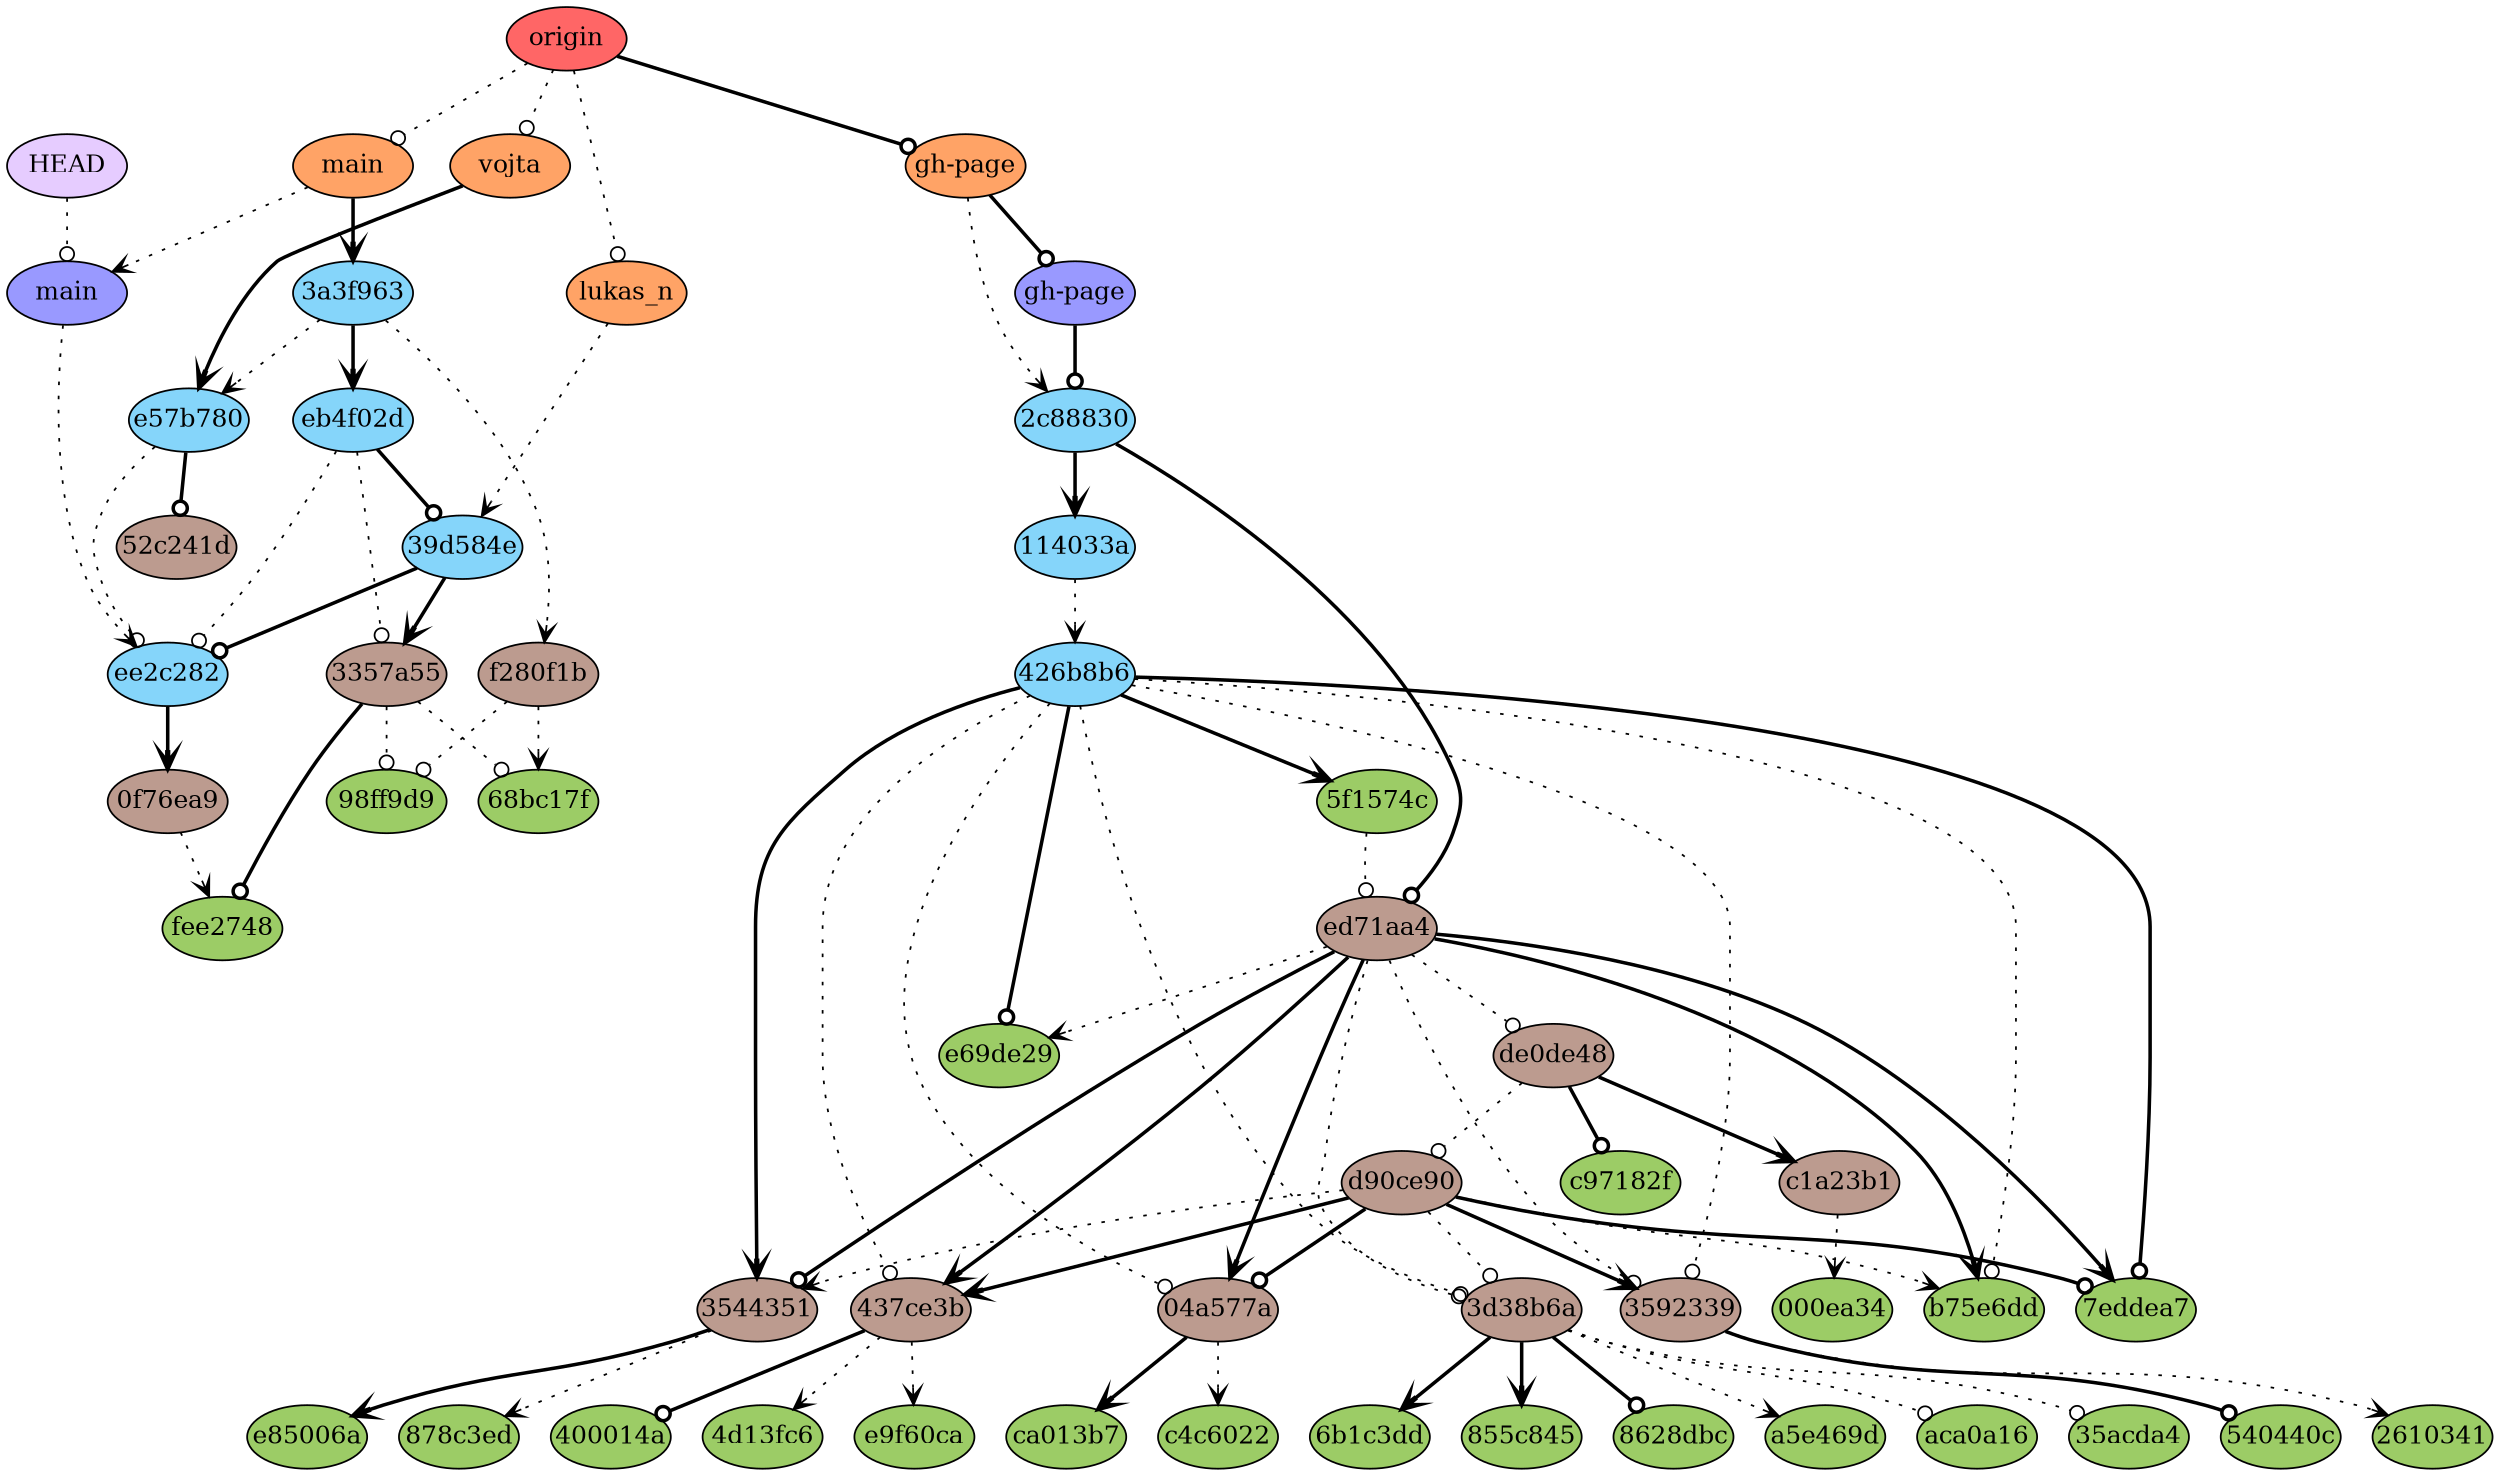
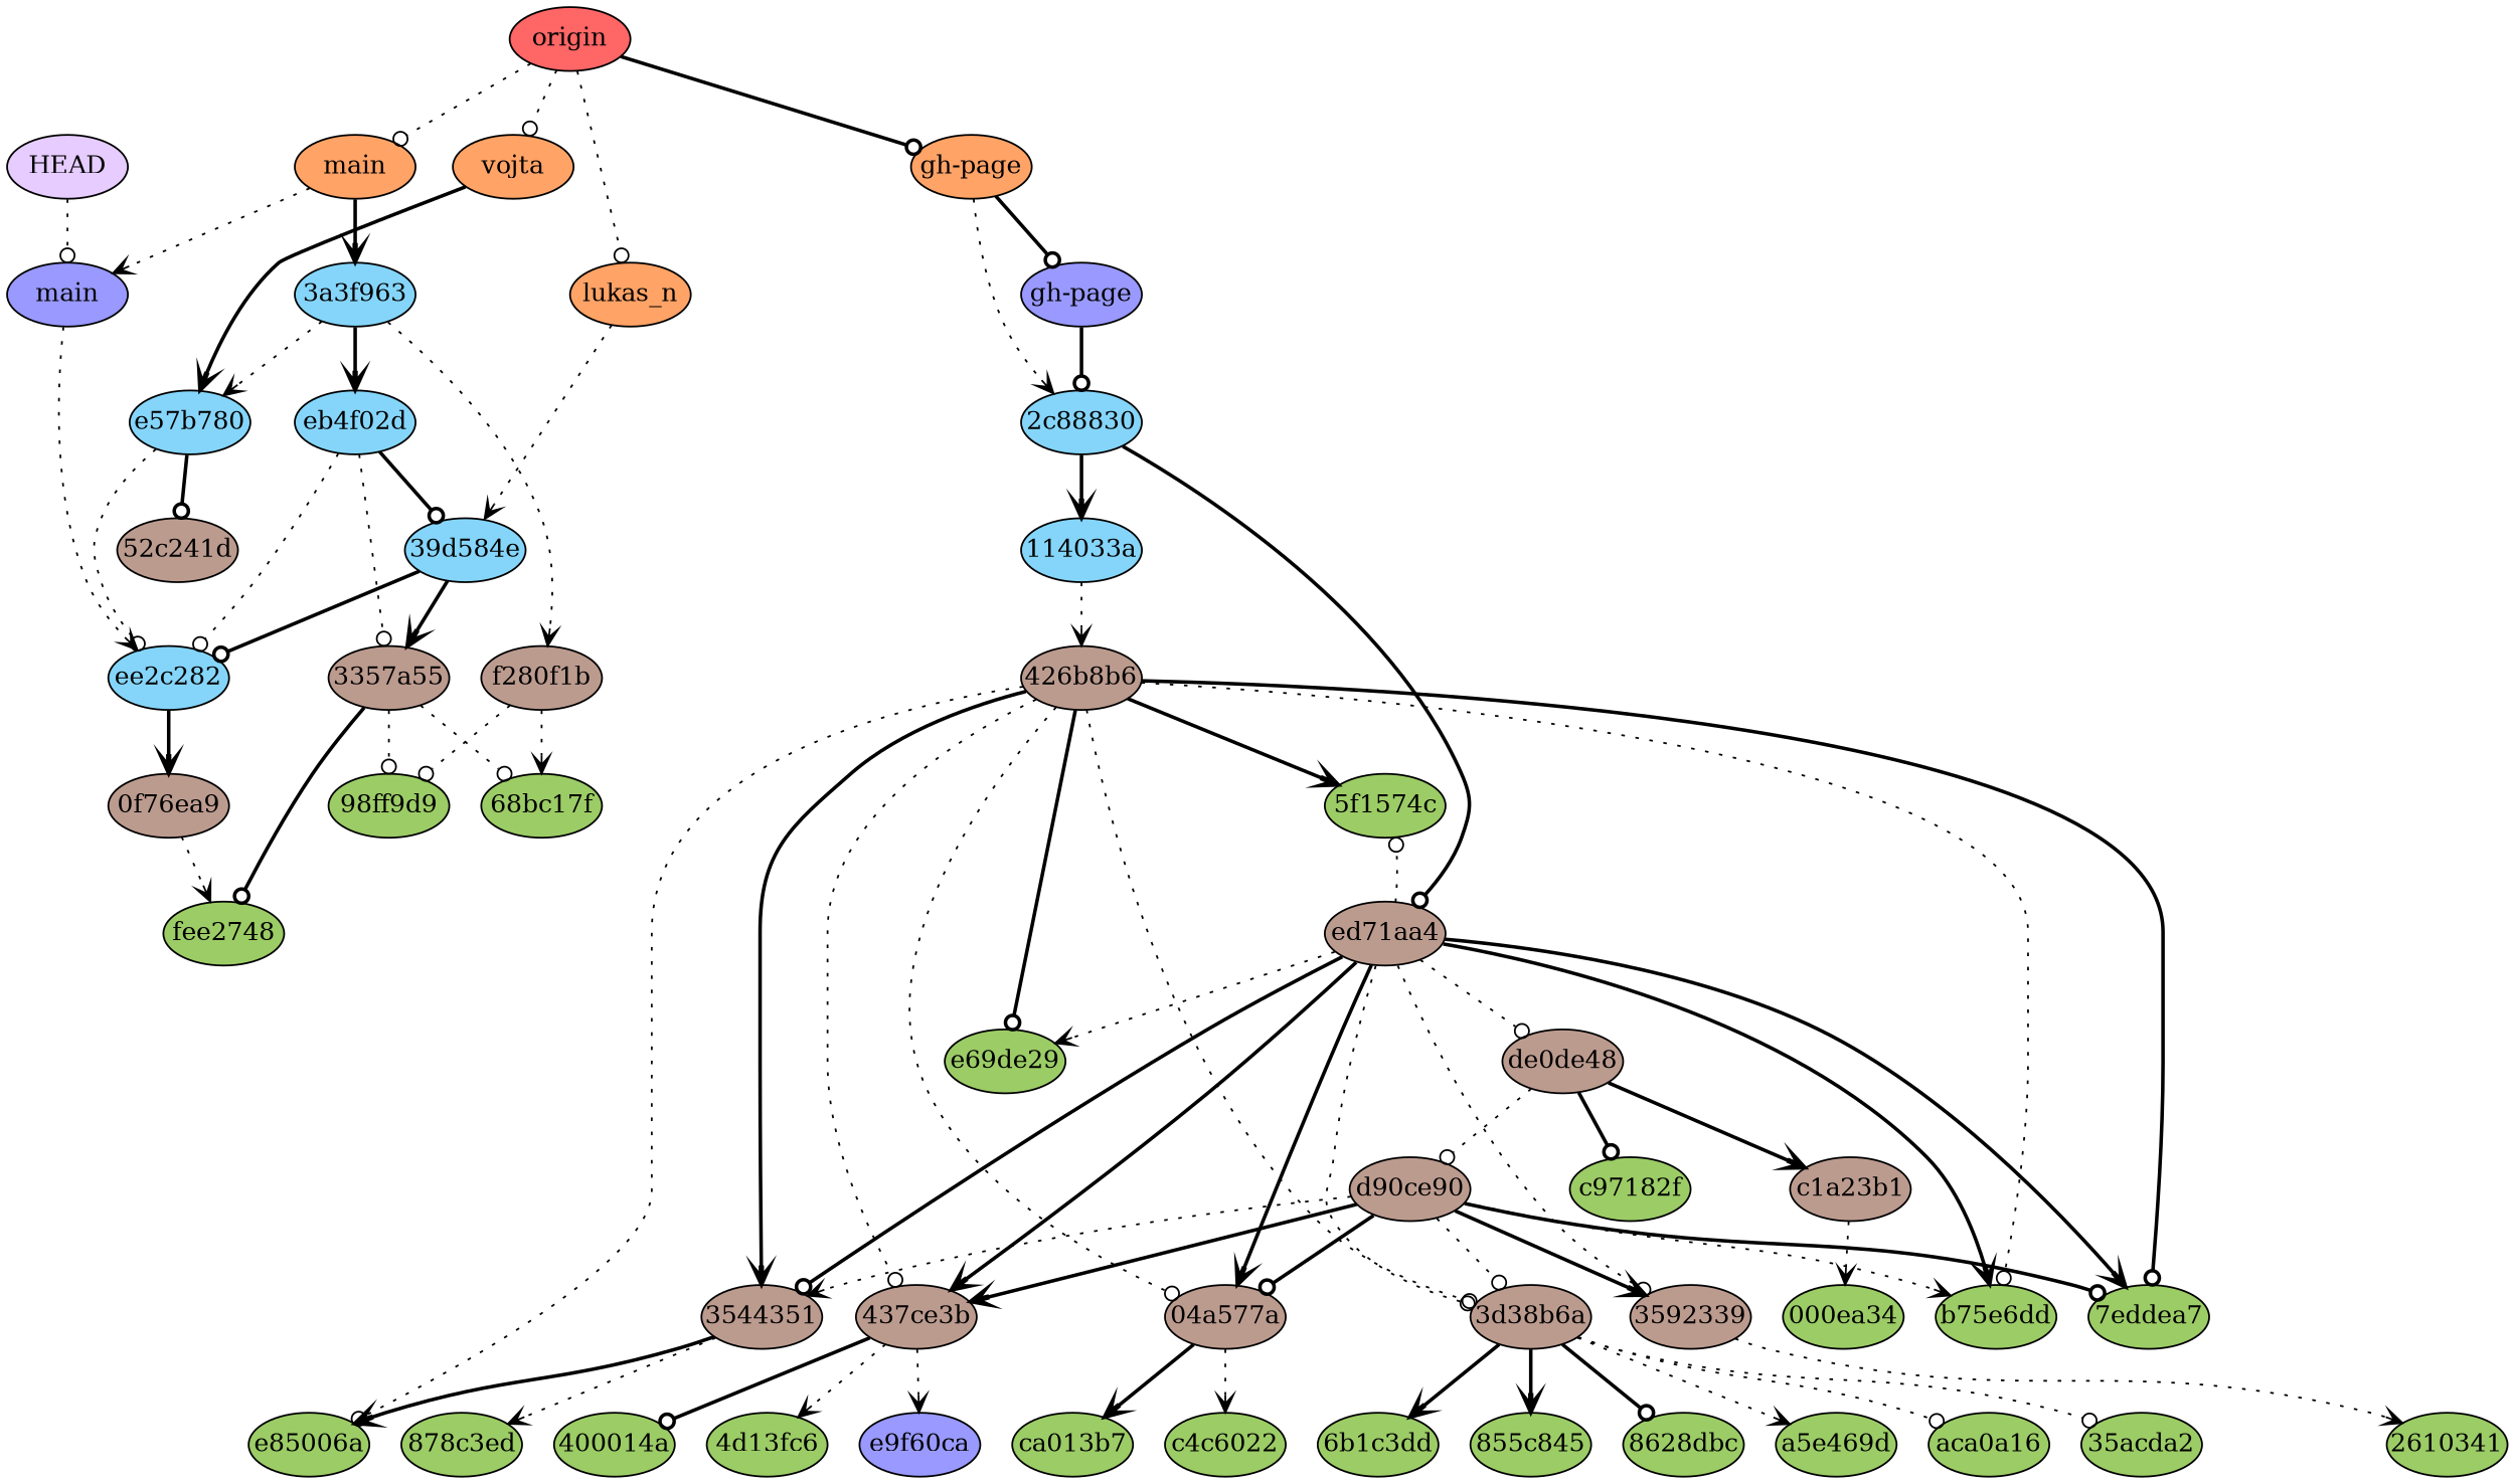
  digraph {
    node [fillcolor="#9ccc66" fixedsize=true style=filled]
    edge [arrowhead=odot style=dotted]
    n1 [label="000ea34" width=0.95]
    n2 [label=2610341 width=0.95]
-   n3 [label="35acda4" width=0.95]
+   n3 [label="35acda2" width=0.95]
    n4 [label="400014a" width=0.95]
    n5 [label="4d13fc6" width=0.95]
-   n6 [label="540440c" width=0.95]
    n7 [label="5f1574c" width=0.95]
    n8 [label="68bc17f" width=0.95]
    n9 [label="6b1c3dd" width=0.95]
    n10 [label="7eddea7" width=0.95]
    n11 [label="855c845" width=0.95]
    n12 [label="8628dbc" width=0.95]
    n13 [label="878c3ed" width=0.95]
    n14 [label="98ff9d9" width=0.95]
    n15 [label=a5e469d width=0.95]
    n16 [label=aca0a16 width=0.95]
    n17 [label=b75e6dd width=0.95]
    n18 [label=c4c6022 width=0.95]
    n19 [label=c97182f width=0.95]
    n20 [label=ca013b7 width=0.95]
    n21 [label=e69de29 width=0.95]
    n22 [label=e85006a width=0.95]
-   n23 [label=e9f60ca width=0.95]
+   n23 [fillcolor="#9999ff" label=e9f60ca width=0.95]
    n24 [label=fee2748 width=0.95]
    n25 [fillcolor="#bc9b8f" label="04a577a" width=0.95]
    n26 [fillcolor="#bc9b8f" label="0f76ea9" width=0.95]
    n27 [fillcolor="#bc9b8f" label="3357a55" width=0.95]
    n28 [fillcolor="#bc9b8f" label=3544351 width=0.95]
    n29 [fillcolor="#bc9b8f" label=3592339 width=0.95]
    n30 [fillcolor="#bc9b8f" label="3d38b6a" width=0.95]
-   n31 [fillcolor="#85d5fa" label="426b8b6" width=0.95]
+   n31 [fillcolor="#bc9b8f" label="426b8b6" width=0.95]
    n32 [fillcolor="#bc9b8f" label="437ce3b" width=0.95]
    n33 [fillcolor="#bc9b8f" label="52c241d" width=0.95]
    n34 [fillcolor="#bc9b8f" label=c1a23b1 width=0.95]
    n35 [fillcolor="#bc9b8f" label=d90ce90 width=0.95]
    n36 [fillcolor="#bc9b8f" label=de0de48 width=0.95]
    n37 [fillcolor="#bc9b8f" label=ed71aa4 width=0.95]
    n38 [fillcolor="#bc9b8f" label=f280f1b width=0.95]
    n39 [fillcolor="#85d5fa" label="114033a" width=0.95]
    n40 [fillcolor="#85d5fa" label="2c88830" width=0.95]
    n41 [fillcolor="#85d5fa" label="39d584e" width=0.95]
    n42 [fillcolor="#85d5fa" label=ee2c282 width=0.95]
    n43 [fillcolor="#85d5fa" label="3a3f963" width=0.95]
    n44 [fillcolor="#85d5fa" label=eb4f02d width=0.95]
    n45 [fillcolor="#85d5fa" label=e57b780 width=0.95]
    n46 [fillcolor="#9999ff" label="gh-page" width=0.95]
    n47 [fillcolor="#9999ff" label=main width=0.95]
    n48 [fillcolor="#e6ccff" label=HEAD width=0.95]
    n49 [fillcolor="#ffa366" label="gh-page" width=0.95]
    n50 [fillcolor="#ffa366" label=lukas_n width=0.95]
    n51 [fillcolor="#ffa366" label=main width=0.95]
    n52 [fillcolor="#ffa366" label=vojta width=0.95]
    n53 [fillcolor="#ff6666" label=origin width=0.95]
    n25 -> n18 [arrowhead=vee]
    n25 -> n20 [arrowhead=vee style=bold]
    n26 -> n24 [arrowhead=vee]
    n27 -> n8
    n27 -> n14
    n27 -> n24 [style=bold]
    n28 -> n13 [arrowhead=vee]
    n28 -> n22 [arrowhead=vee style=bold]
    n29 -> n2 [arrowhead=vee]
-   n29 -> n6 [style=bold]
    n30 -> n3
    n30 -> n9 [arrowhead=vee style=bold]
    n30 -> n11 [arrowhead=vee style=bold]
    n30 -> n12 [style=bold]
    n30 -> n15 [arrowhead=vee]
    n30 -> n16
    n31 -> n7 [arrowhead=vee style=bold]
    n31 -> n10 [style=bold]
    n31 -> n17
    n31 -> n21 [style=bold]
    n31 -> n25
    n31 -> n28 [arrowhead=vee style=bold]
-   n31 -> n29
+   n31 -> n22
    n31 -> n30
    n31 -> n32
    n32 -> n4 [style=bold]
    n32 -> n5 [arrowhead=vee]
    n32 -> n23 [arrowhead=vee]
    n34 -> n1 [arrowhead=vee]
    n35 -> n10 [style=bold]
    n35 -> n17 [arrowhead=vee]
    n35 -> n25 [style=bold]
    n35 -> n28 [arrowhead=vee]
    n35 -> n29 [arrowhead=vee style=bold]
    n35 -> n30
    n35 -> n32 [arrowhead=vee style=bold]
    n36 -> n19 [style=bold]
    n36 -> n34 [arrowhead=vee style=bold]
    n36 -> n35
-   n7 -> n37
+   n37 -> n7
    n37 -> n10 [arrowhead=vee style=bold]
    n37 -> n17 [arrowhead=vee style=bold]
    n37 -> n21 [arrowhead=vee]
    n37 -> n25 [arrowhead=vee style=bold]
    n37 -> n28 [style=bold]
    n37 -> n29
    n37 -> n30
    n37 -> n32 [arrowhead=vee style=bold]
    n37 -> n36
    n38 -> n8 [arrowhead=vee]
    n38 -> n14
    n39 -> n31 [arrowhead=vee]
    n40 -> n37 [style=bold]
    n40 -> n39 [arrowhead=vee style=bold]
    n41 -> n27 [arrowhead=vee style=bold]
    n41 -> n42 [style=bold]
    n42 -> n26 [arrowhead=vee style=bold]
    n43 -> n38 [arrowhead=vee]
    n43 -> n44 [arrowhead=vee style=bold]
    n43 -> n45 [arrowhead=vee]
    n44 -> n27
    n44 -> n41 [style=bold]
    n44 -> n42
    n45 -> n33 [style=bold]
    n45 -> n42
    n46 -> n40 [style=bold]
    n47 -> n42 [arrowhead=vee]
    n48 -> n47
    n49 -> n40 [arrowhead=vee]
    n49 -> n46 [style=bold]
    n50 -> n41 [arrowhead=vee]
    n51 -> n43 [arrowhead=vee style=bold]
    n51 -> n47 [arrowhead=vee]
    n52 -> n45 [arrowhead=vee style=bold]
    n53 -> n49 [style=bold]
    n53 -> n50
    n53 -> n51
    n53 -> n52
  }
